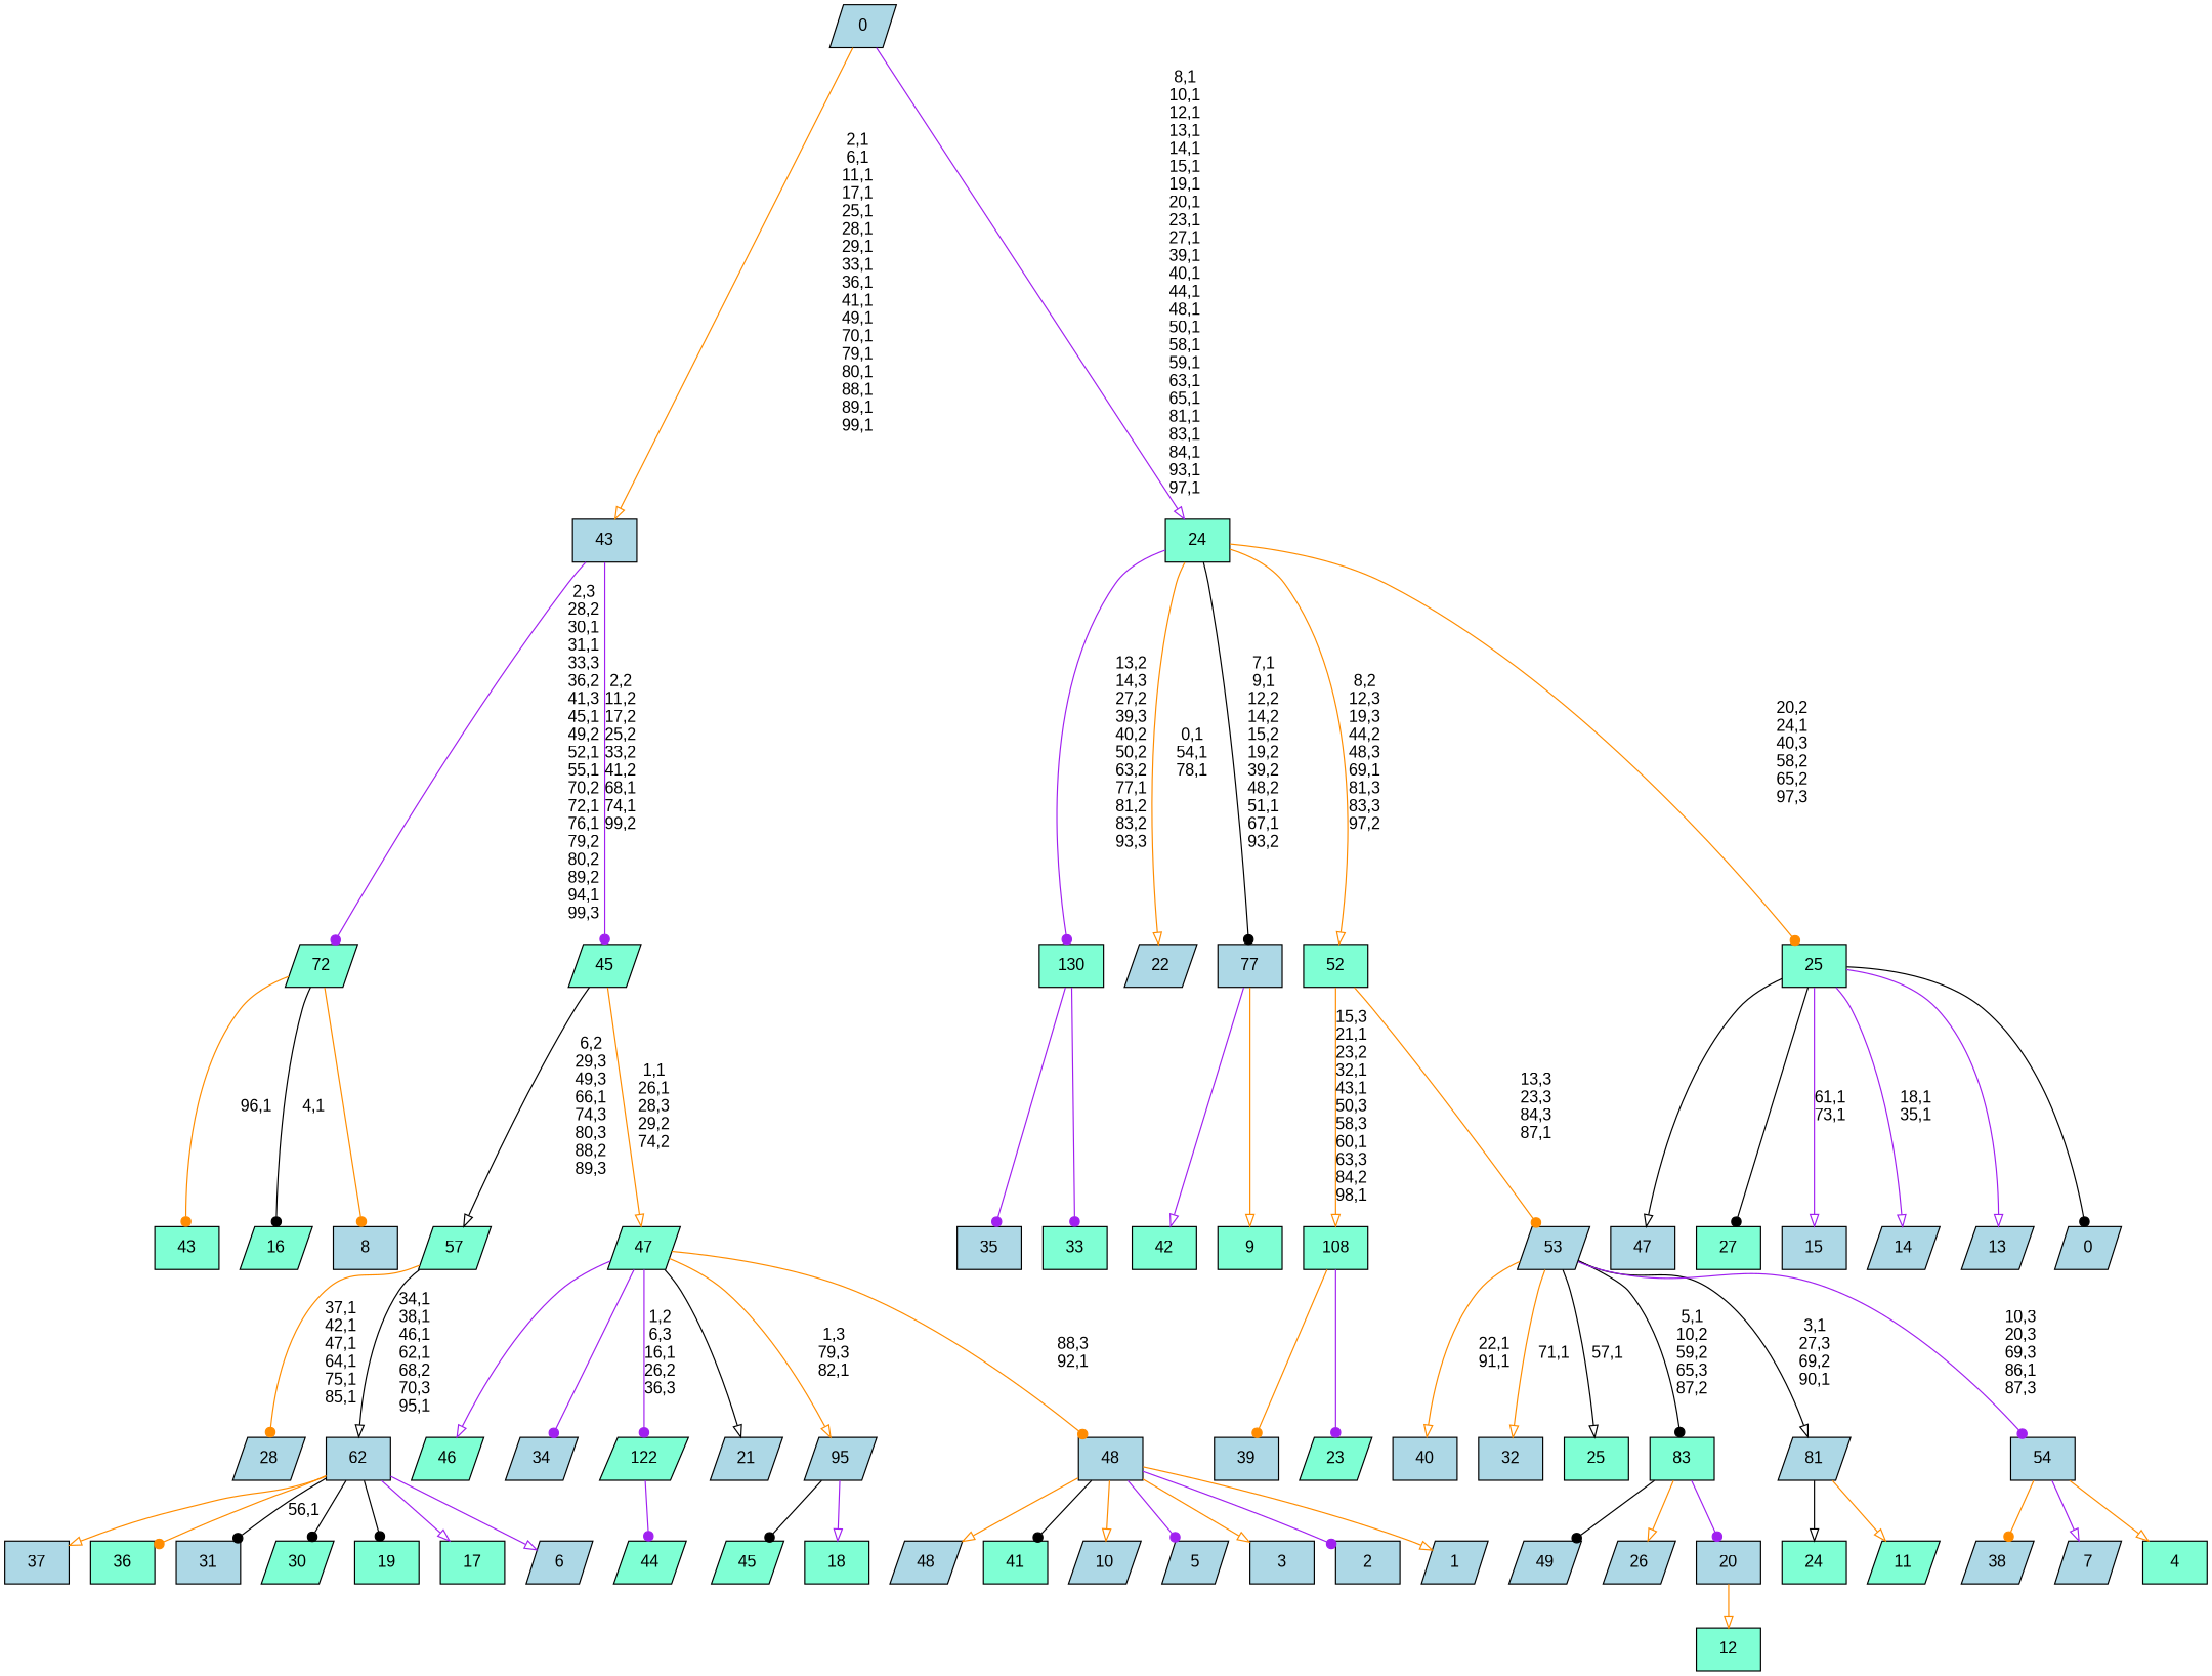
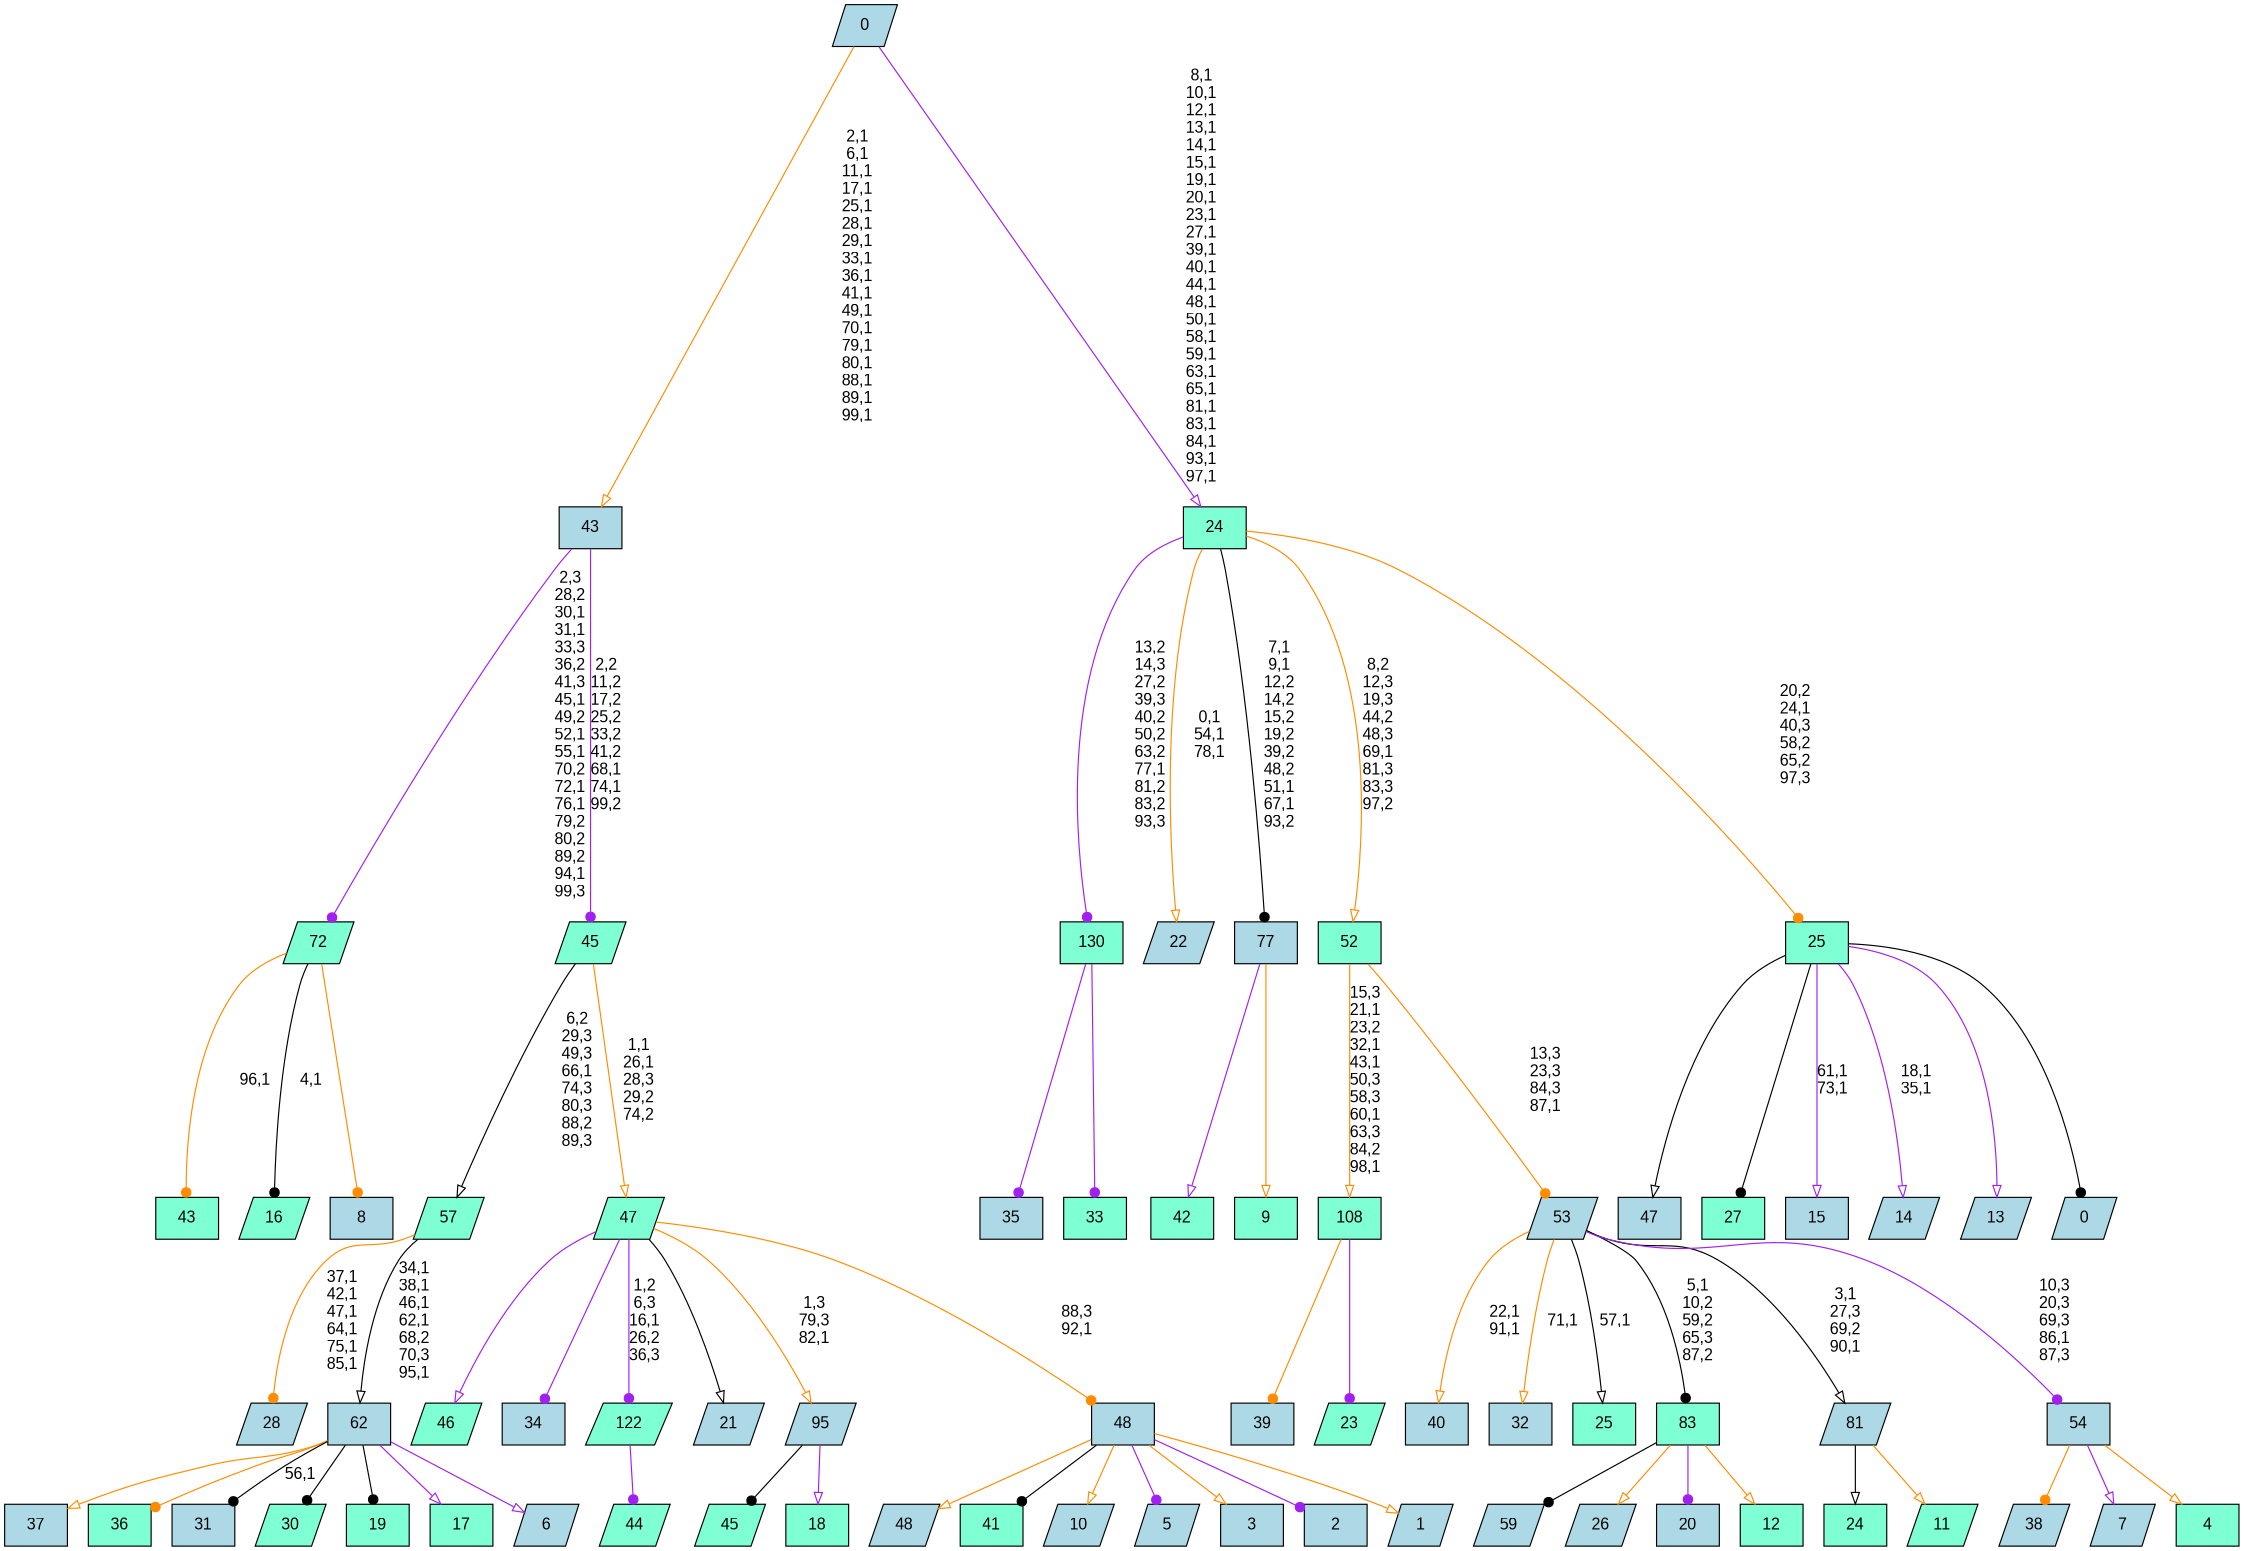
  digraph {
    fontname="Liberation Sans"
    node [fillcolor=lightblue fontname="Liberation Sans" shape=box style=filled]
    edge [arrowhead=onormal color=darkorange fontname="Liberation Sans"]
-   n1 [label=49 shape=parallelogram]
+   n1 [label=59 shape=parallelogram]
    n2 [label=48 shape=parallelogram]
    n3 [label=47]
    n4 [fillcolor=aquamarine label=46 shape=parallelogram]
    n5 [fillcolor=aquamarine label=45 shape=parallelogram]
    n6 [fillcolor=aquamarine label=44 shape=parallelogram]
    n7 [fillcolor=aquamarine label=43]
    n8 [fillcolor=aquamarine label=42]
    n9 [fillcolor=aquamarine label=41]
    n10 [label=40]
    n11 [label=39]
    n12 [label=38 shape=parallelogram]
    n13 [label=37]
    n14 [fillcolor=aquamarine label=36]
    n15 [label=35]
-   n16 [label=34 shape=parallelogram]
+   n16 [label=34]
    n17 [fillcolor=aquamarine label=33]
    130 [fillcolor=aquamarine]
    n19 [label=32]
    n20 [label=31]
    n21 [fillcolor=aquamarine label=30 shape=parallelogram]
    122 [fillcolor=aquamarine shape=parallelogram]
    n23 [label=28 shape=parallelogram]
    n24 [fillcolor=aquamarine label=27]
    n25 [label=26 shape=parallelogram]
    n26 [fillcolor=aquamarine label=25]
    n27 [fillcolor=aquamarine label=24]
    n28 [fillcolor=aquamarine label=23 shape=parallelogram]
    108 [fillcolor=aquamarine]
    n30 [label=22 shape=parallelogram]
    n31 [label=21 shape=parallelogram]
    n32 [label=20]
    n33 [fillcolor=aquamarine label=19]
    n34 [fillcolor=aquamarine label=18]
    95 [shape=parallelogram]
    n36 [fillcolor=aquamarine label=17]
    n37 [fillcolor=aquamarine label=16 shape=parallelogram]
    n38 [label=15]
    n39 [label=14 shape=parallelogram]
    n40 [label=13 shape=parallelogram]
    n41 [fillcolor=aquamarine label=12]
    83 [fillcolor=aquamarine]
    n43 [fillcolor=aquamarine label=11 shape=parallelogram]
    81 [shape=parallelogram]
    n45 [label=10 shape=parallelogram]
    n46 [fillcolor=aquamarine label=9]
    77
    n48 [label=8]
    72 [fillcolor=aquamarine shape=parallelogram]
    n50 [label=7 shape=parallelogram]
    n51 [label=6 shape=parallelogram]
    62
    57 [fillcolor=aquamarine shape=parallelogram]
    n54 [label=5 shape=parallelogram]
    n55 [fillcolor=aquamarine label=4]
    54
    53 [shape=parallelogram]
    52 [fillcolor=aquamarine]
    n59 [label=3]
    n60 [label=2]
    n61 [label=1 shape=parallelogram]
    48
    47 [fillcolor=aquamarine shape=parallelogram]
    45 [fillcolor=aquamarine shape=parallelogram]
    43
    n66 [label=0 shape=parallelogram]
    25 [fillcolor=aquamarine]
    24 [fillcolor=aquamarine]
    0 [shape=parallelogram]
    130 -> n15 [arrowhead=dot color=purple]
    130 -> n17 [arrowhead=dot color=purple]
    122 -> n6 [arrowhead=dot color=purple]
    108 -> n11 [arrowhead=dot]
    108 -> n28 [arrowhead=dot color=purple]
    95 -> n5 [arrowhead=dot color=black]
    95 -> n34 [color=purple]
    83 -> n1 [arrowhead=dot color=black]
    83 -> n25
    83 -> n32 [arrowhead=dot color=purple]
-   n32 -> n41
+   83 -> n41
    81 -> n27 [color=black]
    81 -> n43
    77 -> n8 [color=purple]
    77 -> n46
    72 -> n7 [arrowhead=dot label="96,1"]
    72 -> n37 [arrowhead=dot color=black label="4,1"]
    72 -> n48 [arrowhead=dot]
    62 -> n13
    62 -> n14 [arrowhead=dot]
    62 -> n20 [arrowhead=dot color=black label="56,1"]
    62 -> n21 [arrowhead=dot color=black]
    62 -> n33 [arrowhead=dot color=black]
    62 -> n36 [color=purple]
    62 -> n51 [color=purple]
    57 -> n23 [arrowhead=dot label="37,1\n42,1\n47,1\n64,1\n75,1\n85,1"]
    57 -> 62 [color=black label="34,1\n38,1\n46,1\n62,1\n68,2\n70,3\n95,1"]
    54 -> n12 [arrowhead=dot]
    54 -> n50 [color=purple]
    54 -> n55
    53 -> n10 [label="22,1\n91,1"]
    53 -> n19 [label="71,1"]
    53 -> n26 [color=black label="57,1"]
    53 -> 83 [arrowhead=dot color=black label="5,1\n10,2\n59,2\n65,3\n87,2"]
    53 -> 81 [color=black label="3,1\n27,3\n69,2\n90,1"]
    53 -> 54 [arrowhead=dot color=purple label="10,3\n20,3\n69,3\n86,1\n87,3"]
    52 -> 108 [label="15,3\n21,1\n23,2\n32,1\n43,1\n50,3\n58,3\n60,1\n63,3\n84,2\n98,1"]
    52 -> 53 [arrowhead=dot label="13,3\n23,3\n84,3\n87,1"]
    48 -> n2
    48 -> n9 [arrowhead=dot color=black]
    48 -> n45
    48 -> n54 [arrowhead=dot color=purple]
    48 -> n59
    48 -> n60 [arrowhead=dot color=purple]
    48 -> n61
    47 -> n4 [color=purple]
    47 -> n16 [arrowhead=dot color=purple]
    47 -> 122 [arrowhead=dot color=purple label="1,2\n6,3\n16,1\n26,2\n36,3"]
    47 -> n31 [color=black]
    47 -> 95 [label="1,3\n79,3\n82,1"]
    47 -> 48 [arrowhead=dot label="88,3\n92,1"]
    45 -> 57 [color=black label="6,2\n29,3\n49,3\n66,1\n74,3\n80,3\n88,2\n89,3"]
    45 -> 47 [label="1,1\n26,1\n28,3\n29,2\n74,2"]
    43 -> 72 [arrowhead=dot color=purple label="2,3\n28,2\n30,1\n31,1\n33,3\n36,2\n41,3\n45,1\n49,2\n52,1\n55,1\n70,2\n72,1\n76,1\n79,2\n80,2\n89,2\n94,1\n99,3"]
    43 -> 45 [arrowhead=dot color=purple label="2,2\n11,2\n17,2\n25,2\n33,2\n41,2\n68,1\n74,1\n99,2"]
    25 -> n3 [color=black]
    25 -> n24 [arrowhead=dot color=black]
    25 -> n38 [color=purple label="61,1\n73,1"]
    25 -> n39 [color=purple label="18,1\n35,1"]
    25 -> n40 [color=purple]
    25 -> n66 [arrowhead=dot color=black]
    24 -> 130 [arrowhead=dot color=purple label="13,2\n14,3\n27,2\n39,3\n40,2\n50,2\n63,2\n77,1\n81,2\n83,2\n93,3"]
    24 -> n30 [label="0,1\n54,1\n78,1"]
    24 -> 77 [arrowhead=dot color=black label="7,1\n9,1\n12,2\n14,2\n15,2\n19,2\n39,2\n48,2\n51,1\n67,1\n93,2"]
    24 -> 52 [label="8,2\n12,3\n19,3\n44,2\n48,3\n69,1\n81,3\n83,3\n97,2"]
    24 -> 25 [arrowhead=dot label="20,2\n24,1\n40,3\n58,2\n65,2\n97,3"]
    0 -> 43 [label="2,1\n6,1\n11,1\n17,1\n25,1\n28,1\n29,1\n33,1\n36,1\n41,1\n49,1\n70,1\n79,1\n80,1\n88,1\n89,1\n99,1"]
    0 -> 24 [color=purple label="8,1\n10,1\n12,1\n13,1\n14,1\n15,1\n19,1\n20,1\n23,1\n27,1\n39,1\n40,1\n44,1\n48,1\n50,1\n58,1\n59,1\n63,1\n65,1\n81,1\n83,1\n84,1\n93,1\n97,1"]
  }
